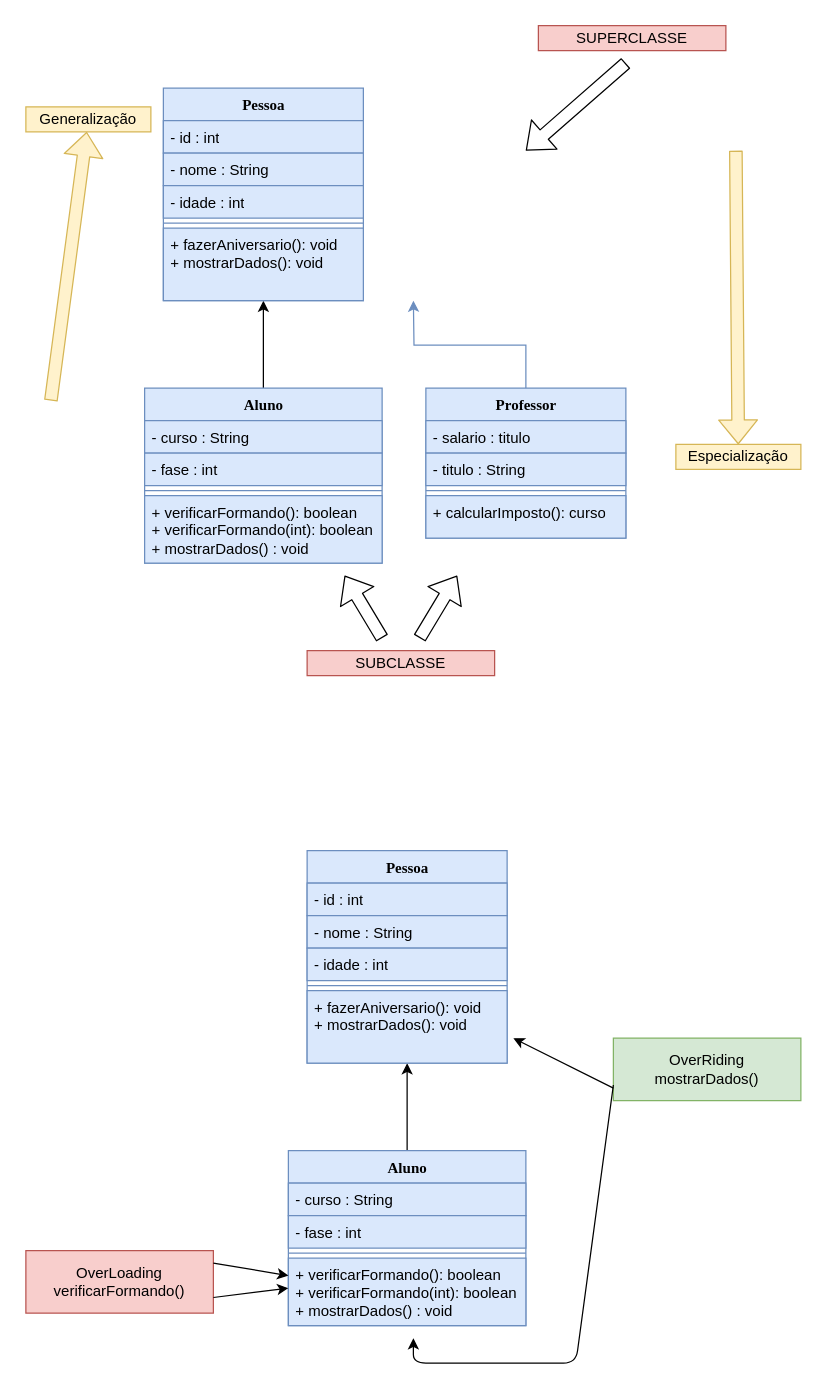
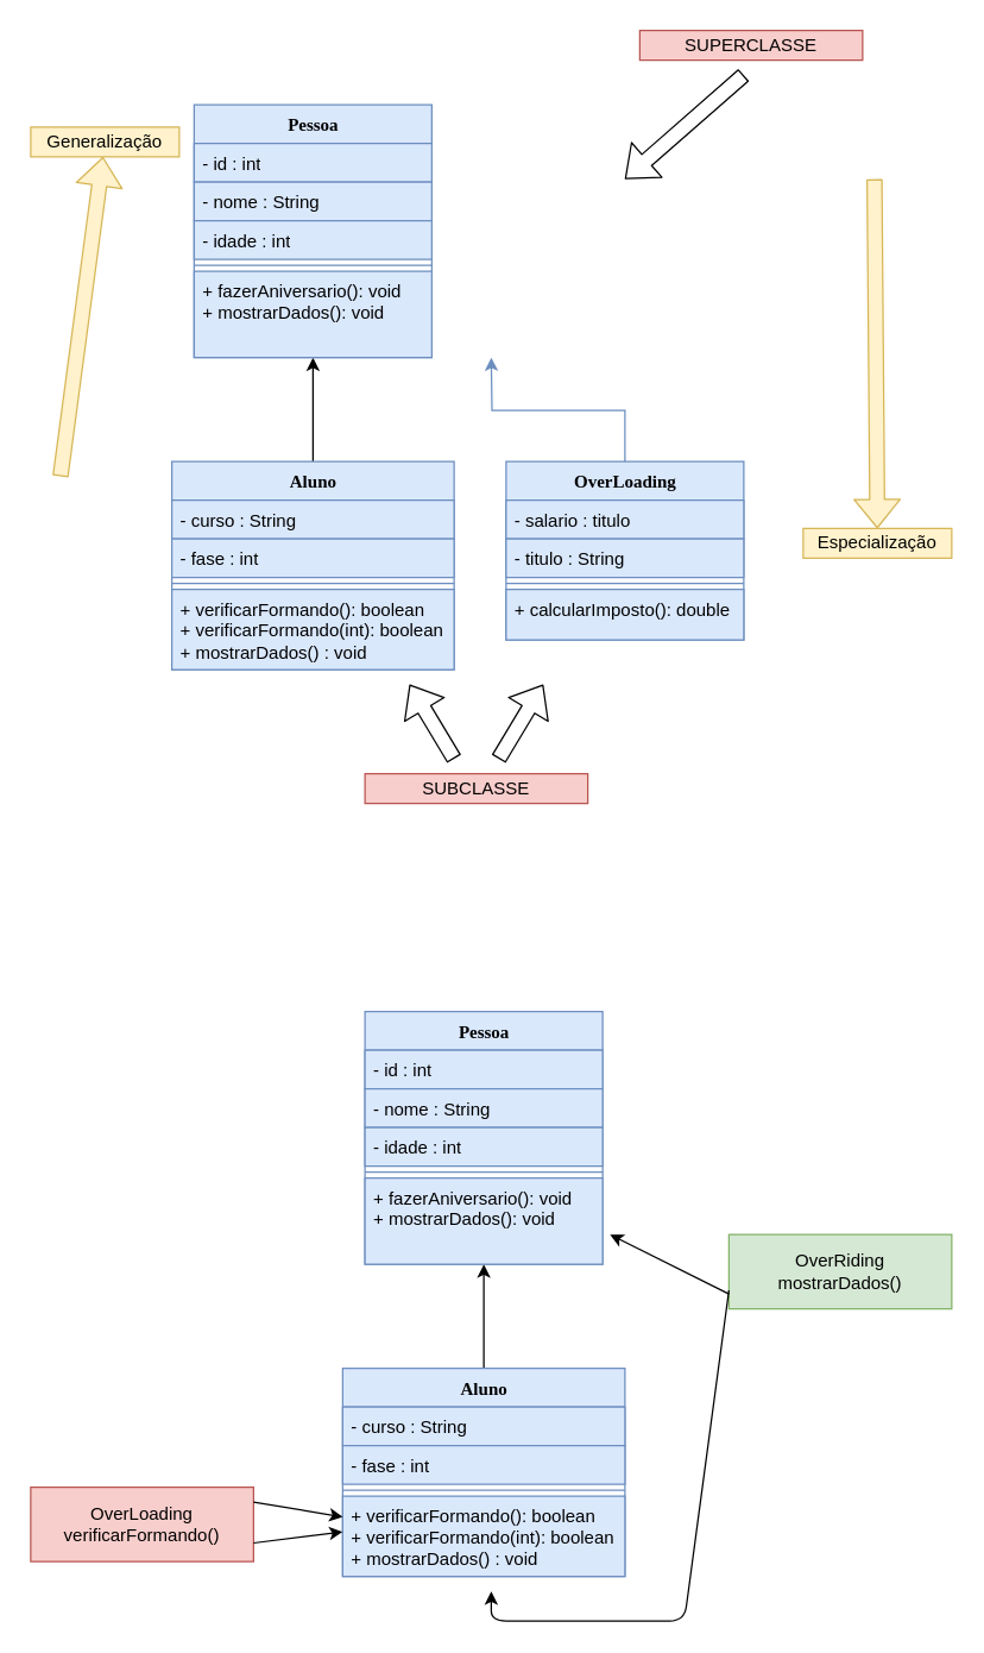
  <mxCell id="0" />
  <mxCell id="1" parent="0" />
  <mxCell id="2" style="edgeStyle=orthogonalEdgeStyle;rounded=0;orthogonalLoop=1;jettySize=auto;html=1;exitX=0.5;exitY=0;exitDx=0;exitDy=0;fillColor=#dae8fc;strokeColor=#6c8ebf;" edge="1" parent="1" source="3"><mxGeometry relative="1" as="geometry"><mxPoint x="330" y="240" as="targetPoint" /></mxGeometry></mxCell>
- <mxCell id="3" value="Professor" style="swimlane;html=1;fontStyle=1;align=center;verticalAlign=top;childLayout=stackLayout;horizontal=1;startSize=26;horizontalStack=0;resizeParent=1;resizeLast=0;collapsible=1;marginBottom=0;swimlaneFillColor=#ffffff;rounded=0;shadow=0;comic=0;labelBackgroundColor=none;strokeWidth=1;fontFamily=Verdana;fontSize=12;fillColor=#dae8fc;strokeColor=#6c8ebf;" parent="1" vertex="1"><mxGeometry x="340" y="310" width="160" height="120" as="geometry" /></mxCell>
+ <mxCell id="3" value="OverLoading" style="swimlane;html=1;fontStyle=1;align=center;verticalAlign=top;childLayout=stackLayout;horizontal=1;startSize=26;horizontalStack=0;resizeParent=1;resizeLast=0;collapsible=1;marginBottom=0;swimlaneFillColor=#ffffff;rounded=0;shadow=0;comic=0;labelBackgroundColor=none;strokeWidth=1;fontFamily=Verdana;fontSize=12;fillColor=#dae8fc;strokeColor=#6c8ebf;" parent="1" vertex="1"><mxGeometry x="340" y="310" width="160" height="120" as="geometry" /></mxCell>
  <mxCell id="4" value="- salario : titulo" style="text;html=1;align=left;verticalAlign=top;spacingLeft=4;spacingRight=4;whiteSpace=wrap;overflow=hidden;rotatable=0;points=[[0,0.5],[1,0.5]];portConstraint=eastwest;fillColor=#dae8fc;strokeColor=#6c8ebf;" parent="3" vertex="1"><mxGeometry y="26" width="160" height="26" as="geometry" /></mxCell>
  <mxCell id="5" value="- titulo : String" style="text;html=1;align=left;verticalAlign=top;spacingLeft=4;spacingRight=4;whiteSpace=wrap;overflow=hidden;rotatable=0;points=[[0,0.5],[1,0.5]];portConstraint=eastwest;fillColor=#dae8fc;strokeColor=#6c8ebf;" parent="3" vertex="1"><mxGeometry y="52" width="160" height="26" as="geometry" /></mxCell>
  <mxCell id="6" value="" style="line;html=1;strokeWidth=1;align=left;verticalAlign=middle;spacingTop=-1;spacingLeft=3;spacingRight=3;rotatable=0;labelPosition=right;points=[];portConstraint=eastwest;fillColor=#dae8fc;strokeColor=#6c8ebf;" parent="3" vertex="1"><mxGeometry y="78" width="160" height="8" as="geometry" /></mxCell>
- <mxCell id="7" value="+ calcularImposto(): curso" style="text;html=1;align=left;verticalAlign=top;spacingLeft=4;spacingRight=4;whiteSpace=wrap;overflow=hidden;rotatable=0;points=[[0,0.5],[1,0.5]];portConstraint=eastwest;fillColor=#dae8fc;strokeColor=#6c8ebf;" parent="3" vertex="1"><mxGeometry y="86" width="160" height="34" as="geometry" /></mxCell>
+ <mxCell id="7" value="+ calcularImposto(): double" style="text;html=1;align=left;verticalAlign=top;spacingLeft=4;spacingRight=4;whiteSpace=wrap;overflow=hidden;rotatable=0;points=[[0,0.5],[1,0.5]];portConstraint=eastwest;fillColor=#dae8fc;strokeColor=#6c8ebf;" parent="3" vertex="1"><mxGeometry y="86" width="160" height="34" as="geometry" /></mxCell>
  <mxCell id="8" value="" style="shape=flexArrow;endArrow=classic;html=1;fillColor=#fff2cc;strokeColor=#d6b656;" edge="1" parent="1" target="9"><mxGeometry width="50" height="50" relative="1" as="geometry"><mxPoint x="40" y="320" as="sourcePoint" /><mxPoint x="40" y="150" as="targetPoint" /></mxGeometry></mxCell>
  <mxCell id="9" value="Generalização" style="text;html=1;strokeColor=#d6b656;fillColor=#fff2cc;align=center;verticalAlign=middle;whiteSpace=wrap;rounded=0;" vertex="1" parent="1"><mxGeometry x="20" y="85" width="100" height="20" as="geometry" /></mxCell>
  <mxCell id="10" value="" style="shape=flexArrow;endArrow=classic;html=1;fillColor=#fff2cc;strokeColor=#d6b656;" edge="1" parent="1" target="11"><mxGeometry width="50" height="50" relative="1" as="geometry"><mxPoint x="588" y="120" as="sourcePoint" /><mxPoint x="588" y="320" as="targetPoint" /></mxGeometry></mxCell>
  <mxCell id="11" value="Especialização" style="text;html=1;strokeColor=#d6b656;fillColor=#fff2cc;align=center;verticalAlign=middle;whiteSpace=wrap;rounded=0;" vertex="1" parent="1"><mxGeometry x="540" y="355" width="100" height="20" as="geometry" /></mxCell>
  <mxCell id="12" value="SUPERCLASSE" style="text;html=1;strokeColor=#b85450;fillColor=#f8cecc;align=center;verticalAlign=middle;whiteSpace=wrap;rounded=0;" vertex="1" parent="1"><mxGeometry x="430" y="20" width="150" height="20" as="geometry" /></mxCell>
  <mxCell id="13" value="" style="shape=flexArrow;endArrow=classic;html=1;" edge="1" parent="1"><mxGeometry width="50" height="50" relative="1" as="geometry"><mxPoint x="500" y="50" as="sourcePoint" /><mxPoint x="420" y="120" as="targetPoint" /></mxGeometry></mxCell>
  <mxCell id="14" value="SUBCLASSE" style="text;html=1;strokeColor=#b85450;fillColor=#f8cecc;align=center;verticalAlign=middle;whiteSpace=wrap;rounded=0;" vertex="1" parent="1"><mxGeometry x="245" y="520" width="150" height="20" as="geometry" /></mxCell>
  <mxCell id="15" value="" style="shape=flexArrow;endArrow=classic;html=1;" edge="1" parent="1"><mxGeometry width="50" height="50" relative="1" as="geometry"><mxPoint x="335" y="510" as="sourcePoint" /><mxPoint x="365" y="460" as="targetPoint" /></mxGeometry></mxCell>
  <mxCell id="16" value="" style="shape=flexArrow;endArrow=classic;html=1;" edge="1" parent="1"><mxGeometry width="50" height="50" relative="1" as="geometry"><mxPoint x="305" y="510" as="sourcePoint" /><mxPoint x="275" y="460" as="targetPoint" /></mxGeometry></mxCell>
  <mxCell id="17" style="edgeStyle=orthogonalEdgeStyle;rounded=0;orthogonalLoop=1;jettySize=auto;html=1;exitX=0.5;exitY=0;exitDx=0;exitDy=0;entryX=0.5;entryY=1;entryDx=0;entryDy=0;" edge="1" parent="1" source="18" target="23"><mxGeometry relative="1" as="geometry" /></mxCell>
  <mxCell id="18" value="Aluno" style="swimlane;html=1;fontStyle=1;align=center;verticalAlign=top;childLayout=stackLayout;horizontal=1;startSize=26;horizontalStack=0;resizeParent=1;resizeLast=0;collapsible=1;marginBottom=0;swimlaneFillColor=#ffffff;rounded=0;shadow=0;comic=0;labelBackgroundColor=none;strokeWidth=1;fontFamily=Verdana;fontSize=12;fillColor=#dae8fc;strokeColor=#6c8ebf;" parent="1" vertex="1"><mxGeometry x="115" y="310" width="190" height="140" as="geometry" /></mxCell>
  <mxCell id="19" value="- curso : String" style="text;html=1;align=left;verticalAlign=top;spacingLeft=4;spacingRight=4;whiteSpace=wrap;overflow=hidden;rotatable=0;points=[[0,0.5],[1,0.5]];portConstraint=eastwest;fillColor=#dae8fc;strokeColor=#6c8ebf;" parent="18" vertex="1"><mxGeometry y="26" width="190" height="26" as="geometry" /></mxCell>
  <mxCell id="20" value="- fase : int" style="text;html=1;align=left;verticalAlign=top;spacingLeft=4;spacingRight=4;whiteSpace=wrap;overflow=hidden;rotatable=0;points=[[0,0.5],[1,0.5]];portConstraint=eastwest;fillColor=#dae8fc;strokeColor=#6c8ebf;" parent="18" vertex="1"><mxGeometry y="52" width="190" height="26" as="geometry" /></mxCell>
  <mxCell id="21" value="" style="line;html=1;strokeWidth=1;align=left;verticalAlign=middle;spacingTop=-1;spacingLeft=3;spacingRight=3;rotatable=0;labelPosition=right;points=[];portConstraint=eastwest;fillColor=#dae8fc;strokeColor=#6c8ebf;" parent="18" vertex="1"><mxGeometry y="78" width="190" height="8" as="geometry" /></mxCell>
  <mxCell id="22" value="+ verificarFormando(): boolean&lt;br&gt;+ verificarFormando(int): boolean&lt;br&gt;+ mostrarDados() : void" style="text;html=1;align=left;verticalAlign=top;spacingLeft=4;spacingRight=4;whiteSpace=wrap;overflow=hidden;rotatable=0;points=[[0,0.5],[1,0.5]];portConstraint=eastwest;fillColor=#dae8fc;strokeColor=#6c8ebf;" parent="18" vertex="1"><mxGeometry y="86" width="190" height="54" as="geometry" /></mxCell>
  <mxCell id="23" value="Pessoa" style="swimlane;html=1;fontStyle=1;align=center;verticalAlign=top;childLayout=stackLayout;horizontal=1;startSize=26;horizontalStack=0;resizeParent=1;resizeLast=0;collapsible=1;marginBottom=0;swimlaneFillColor=#ffffff;rounded=0;shadow=0;comic=0;labelBackgroundColor=none;strokeWidth=1;fontFamily=Verdana;fontSize=12;fillColor=#dae8fc;strokeColor=#6c8ebf;" parent="1" vertex="1"><mxGeometry x="130" y="70" width="160" height="170" as="geometry" /></mxCell>
  <mxCell id="24" value="- id : int" style="text;html=1;align=left;verticalAlign=top;spacingLeft=4;spacingRight=4;whiteSpace=wrap;overflow=hidden;rotatable=0;points=[[0,0.5],[1,0.5]];portConstraint=eastwest;fillColor=#dae8fc;strokeColor=#6c8ebf;" parent="23" vertex="1"><mxGeometry y="26" width="160" height="26" as="geometry" /></mxCell>
  <mxCell id="25" value="- nome : String" style="text;html=1;align=left;verticalAlign=top;spacingLeft=4;spacingRight=4;whiteSpace=wrap;overflow=hidden;rotatable=0;points=[[0,0.5],[1,0.5]];portConstraint=eastwest;fillColor=#dae8fc;strokeColor=#6c8ebf;" parent="23" vertex="1"><mxGeometry y="52" width="160" height="26" as="geometry" /></mxCell>
  <mxCell id="26" value="- idade : int" style="text;html=1;align=left;verticalAlign=top;spacingLeft=4;spacingRight=4;whiteSpace=wrap;overflow=hidden;rotatable=0;points=[[0,0.5],[1,0.5]];portConstraint=eastwest;fillColor=#dae8fc;strokeColor=#6c8ebf;" parent="23" vertex="1"><mxGeometry y="78" width="160" height="26" as="geometry" /></mxCell>
  <mxCell id="27" value="" style="line;html=1;strokeWidth=1;align=left;verticalAlign=middle;spacingTop=-1;spacingLeft=3;spacingRight=3;rotatable=0;labelPosition=right;points=[];portConstraint=eastwest;fillColor=#dae8fc;strokeColor=#6c8ebf;" parent="23" vertex="1"><mxGeometry y="104" width="160" height="8" as="geometry" /></mxCell>
  <mxCell id="28" value="+ fazerAniversario(): void&lt;br&gt;+ mostrarDados(): void" style="text;html=1;align=left;verticalAlign=top;spacingLeft=4;spacingRight=4;whiteSpace=wrap;overflow=hidden;rotatable=0;points=[[0,0.5],[1,0.5]];portConstraint=eastwest;fillColor=#dae8fc;strokeColor=#6c8ebf;" parent="23" vertex="1"><mxGeometry y="112" width="160" height="58" as="geometry" /></mxCell>
  <mxCell id="29" style="edgeStyle=orthogonalEdgeStyle;rounded=0;orthogonalLoop=1;jettySize=auto;html=1;exitX=0.5;exitY=0;exitDx=0;exitDy=0;entryX=0.5;entryY=1;entryDx=0;entryDy=0;" edge="1" parent="1" source="30" target="35"><mxGeometry relative="1" as="geometry" /></mxCell>
  <mxCell id="30" value="Aluno" style="swimlane;html=1;fontStyle=1;align=center;verticalAlign=top;childLayout=stackLayout;horizontal=1;startSize=26;horizontalStack=0;resizeParent=1;resizeLast=0;collapsible=1;marginBottom=0;swimlaneFillColor=#ffffff;rounded=0;shadow=0;comic=0;labelBackgroundColor=none;strokeWidth=1;fontFamily=Verdana;fontSize=12;fillColor=#dae8fc;strokeColor=#6c8ebf;" vertex="1" parent="1"><mxGeometry x="230" y="920" width="190" height="140" as="geometry" /></mxCell>
  <mxCell id="31" value="- curso : String" style="text;html=1;align=left;verticalAlign=top;spacingLeft=4;spacingRight=4;whiteSpace=wrap;overflow=hidden;rotatable=0;points=[[0,0.5],[1,0.5]];portConstraint=eastwest;fillColor=#dae8fc;strokeColor=#6c8ebf;" vertex="1" parent="30"><mxGeometry y="26" width="190" height="26" as="geometry" /></mxCell>
  <mxCell id="32" value="- fase : int" style="text;html=1;align=left;verticalAlign=top;spacingLeft=4;spacingRight=4;whiteSpace=wrap;overflow=hidden;rotatable=0;points=[[0,0.5],[1,0.5]];portConstraint=eastwest;fillColor=#dae8fc;strokeColor=#6c8ebf;" vertex="1" parent="30"><mxGeometry y="52" width="190" height="26" as="geometry" /></mxCell>
  <mxCell id="33" value="" style="line;html=1;strokeWidth=1;align=left;verticalAlign=middle;spacingTop=-1;spacingLeft=3;spacingRight=3;rotatable=0;labelPosition=right;points=[];portConstraint=eastwest;fillColor=#dae8fc;strokeColor=#6c8ebf;" vertex="1" parent="30"><mxGeometry y="78" width="190" height="8" as="geometry" /></mxCell>
  <mxCell id="34" value="+ verificarFormando(): boolean&lt;br&gt;+ verificarFormando(int): boolean&lt;br&gt;+ mostrarDados() : void" style="text;html=1;align=left;verticalAlign=top;spacingLeft=4;spacingRight=4;whiteSpace=wrap;overflow=hidden;rotatable=0;points=[[0,0.5],[1,0.5]];portConstraint=eastwest;fillColor=#dae8fc;strokeColor=#6c8ebf;" vertex="1" parent="30"><mxGeometry y="86" width="190" height="54" as="geometry" /></mxCell>
  <mxCell id="35" value="Pessoa" style="swimlane;html=1;fontStyle=1;align=center;verticalAlign=top;childLayout=stackLayout;horizontal=1;startSize=26;horizontalStack=0;resizeParent=1;resizeLast=0;collapsible=1;marginBottom=0;swimlaneFillColor=#ffffff;rounded=0;shadow=0;comic=0;labelBackgroundColor=none;strokeWidth=1;fontFamily=Verdana;fontSize=12;fillColor=#dae8fc;strokeColor=#6c8ebf;" vertex="1" parent="1"><mxGeometry x="245" y="680" width="160" height="170" as="geometry" /></mxCell>
  <mxCell id="36" value="- id : int" style="text;html=1;align=left;verticalAlign=top;spacingLeft=4;spacingRight=4;whiteSpace=wrap;overflow=hidden;rotatable=0;points=[[0,0.5],[1,0.5]];portConstraint=eastwest;fillColor=#dae8fc;strokeColor=#6c8ebf;" vertex="1" parent="35"><mxGeometry y="26" width="160" height="26" as="geometry" /></mxCell>
  <mxCell id="37" value="- nome : String" style="text;html=1;align=left;verticalAlign=top;spacingLeft=4;spacingRight=4;whiteSpace=wrap;overflow=hidden;rotatable=0;points=[[0,0.5],[1,0.5]];portConstraint=eastwest;fillColor=#dae8fc;strokeColor=#6c8ebf;" vertex="1" parent="35"><mxGeometry y="52" width="160" height="26" as="geometry" /></mxCell>
  <mxCell id="38" value="- idade : int" style="text;html=1;align=left;verticalAlign=top;spacingLeft=4;spacingRight=4;whiteSpace=wrap;overflow=hidden;rotatable=0;points=[[0,0.5],[1,0.5]];portConstraint=eastwest;fillColor=#dae8fc;strokeColor=#6c8ebf;" vertex="1" parent="35"><mxGeometry y="78" width="160" height="26" as="geometry" /></mxCell>
  <mxCell id="39" value="" style="line;html=1;strokeWidth=1;align=left;verticalAlign=middle;spacingTop=-1;spacingLeft=3;spacingRight=3;rotatable=0;labelPosition=right;points=[];portConstraint=eastwest;fillColor=#dae8fc;strokeColor=#6c8ebf;" vertex="1" parent="35"><mxGeometry y="104" width="160" height="8" as="geometry" /></mxCell>
  <mxCell id="40" value="+ fazerAniversario(): void&lt;br&gt;+ mostrarDados(): void" style="text;html=1;align=left;verticalAlign=top;spacingLeft=4;spacingRight=4;whiteSpace=wrap;overflow=hidden;rotatable=0;points=[[0,0.5],[1,0.5]];portConstraint=eastwest;fillColor=#dae8fc;strokeColor=#6c8ebf;" vertex="1" parent="35"><mxGeometry y="112" width="160" height="58" as="geometry" /></mxCell>
  <mxCell id="41" value="OverLoading&lt;br&gt;verificarFormando()" style="text;html=1;strokeColor=#b85450;fillColor=#f8cecc;align=center;verticalAlign=middle;whiteSpace=wrap;rounded=0;" vertex="1" parent="1"><mxGeometry x="20" y="1000" width="150" height="50" as="geometry" /></mxCell>
  <mxCell id="42" value="" style="endArrow=classic;html=1;entryX=0;entryY=0.259;entryDx=0;entryDy=0;entryPerimeter=0;" edge="1" parent="1" target="34"><mxGeometry width="50" height="50" relative="1" as="geometry"><mxPoint x="170" y="1010" as="sourcePoint" /><mxPoint x="220" y="1020" as="targetPoint" /></mxGeometry></mxCell>
  <mxCell id="43" value="" style="endArrow=classic;html=1;exitX=1;exitY=0.75;exitDx=0;exitDy=0;" edge="1" parent="1" source="41"><mxGeometry width="50" height="50" relative="1" as="geometry"><mxPoint x="180" y="1020" as="sourcePoint" /><mxPoint x="230" y="1030" as="targetPoint" /></mxGeometry></mxCell>
  <mxCell id="44" value="OverRiding&lt;br&gt;mostrarDados()" style="text;html=1;strokeColor=#82b366;fillColor=#d5e8d4;align=center;verticalAlign=middle;whiteSpace=wrap;rounded=0;" vertex="1" parent="1"><mxGeometry x="490" y="830" width="150" height="50" as="geometry" /></mxCell>
  <mxCell id="45" value="" style="endArrow=classic;html=1;" edge="1" parent="1"><mxGeometry width="50" height="50" relative="1" as="geometry"><mxPoint x="490" y="870" as="sourcePoint" /><mxPoint x="410" y="830" as="targetPoint" /></mxGeometry></mxCell>
  <mxCell id="46" value="" style="endArrow=classic;html=1;exitX=0;exitY=0.75;exitDx=0;exitDy=0;" edge="1" parent="1" source="44"><mxGeometry width="50" height="50" relative="1" as="geometry"><mxPoint x="460" y="1000" as="sourcePoint" /><mxPoint x="330" y="1070" as="targetPoint" /><Array as="points"><mxPoint x="460" y="1090" /><mxPoint x="330" y="1090" /></Array></mxGeometry></mxCell>
